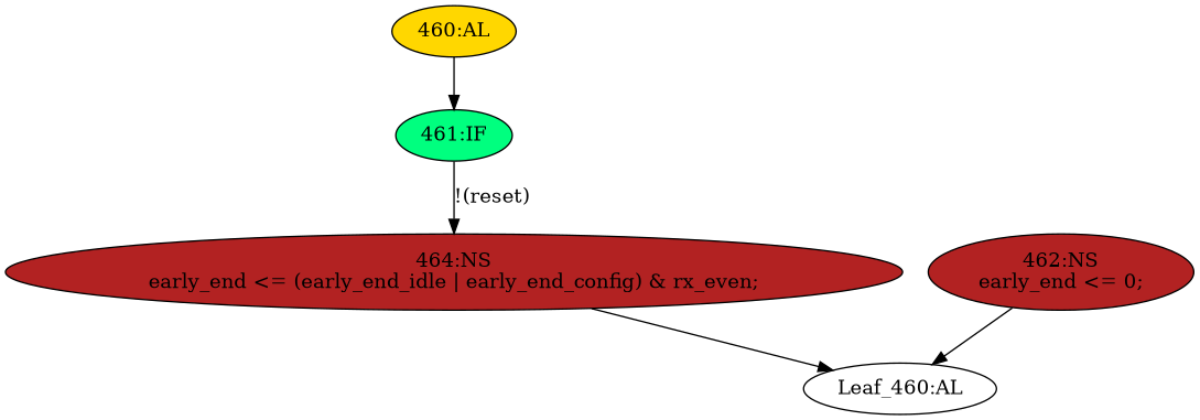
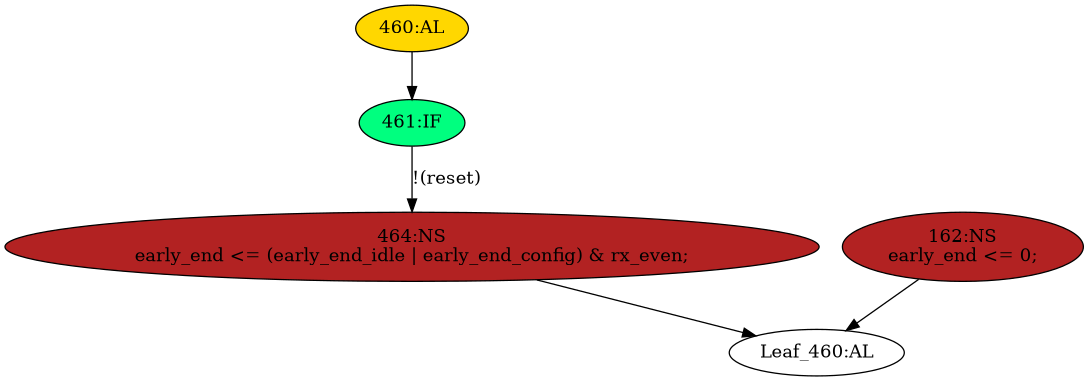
  strict digraph {
    node [fillcolor=firebrick statements="[]" style=filled typ=NonblockingSubstitution]
    edge [cond="[]" lineno=None]
    n1 [ast="<pyverilog.vparser.ast.Always object at 0x7f702a73b5d0>" clk_sens=True fillcolor=gold label="460:AL" sens="['ck', 'reset']" typ=Always use_var="['reset', 'early_end_config', 'early_end_idle', 'rx_even']"]
    n2 [ast="<pyverilog.vparser.ast.IfStatement object at 0x7f702a73b290>" fillcolor=springgreen label="461:IF" typ=IfStatement]
    n3 [ast="<pyverilog.vparser.ast.NonblockingSubstitution object at 0x7f702a73b7d0>" label="464:NS\nearly_end <= (early_end_idle | early_end_config) & rx_even;" statements="[<pyverilog.vparser.ast.NonblockingSubstitution object at 0x7f702a73b7d0>]"]
    n4 [def_var="['early_end']" label="Leaf_460:AL" fillcolor="" statements="" style="" typ=""]
-   n5 [ast="<pyverilog.vparser.ast.NonblockingSubstitution object at 0x7f702a73ba90>" label="462:NS\nearly_end <= 0;" statements="[<pyverilog.vparser.ast.NonblockingSubstitution object at 0x7f702a73ba90>]"]
+   n5 [ast="<pyverilog.vparser.ast.NonblockingSubstitution object at 0x7f702a73ba90>" label="162:NS\nearly_end <= 0;" statements="[<pyverilog.vparser.ast.NonblockingSubstitution object at 0x7f702a73ba90>]"]
    n1 -> n2
    n2 -> n3 [cond="['reset']" label="!(reset)" lineno=461]
    n3 -> n4
    n5 -> n4
  }
